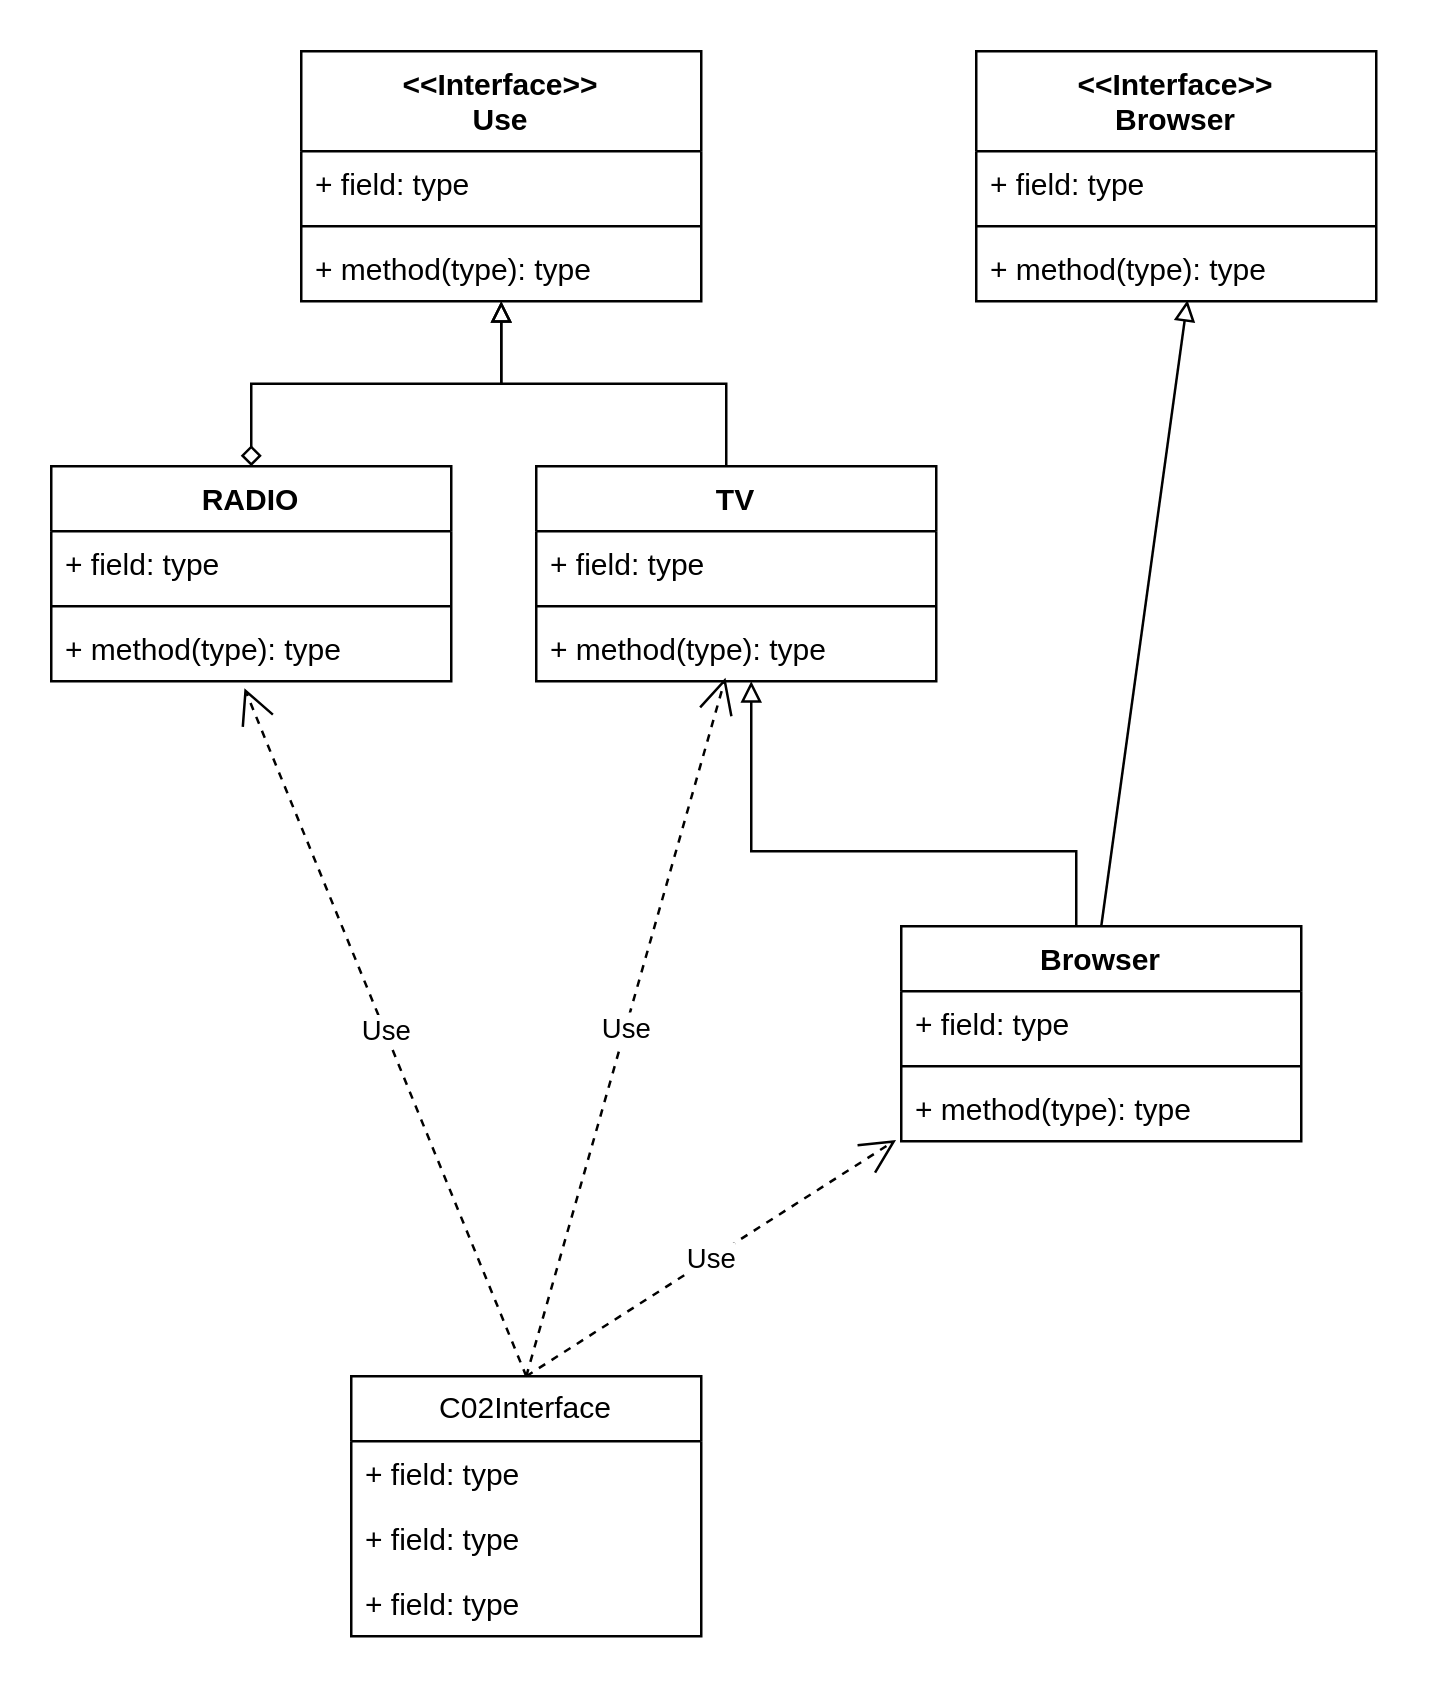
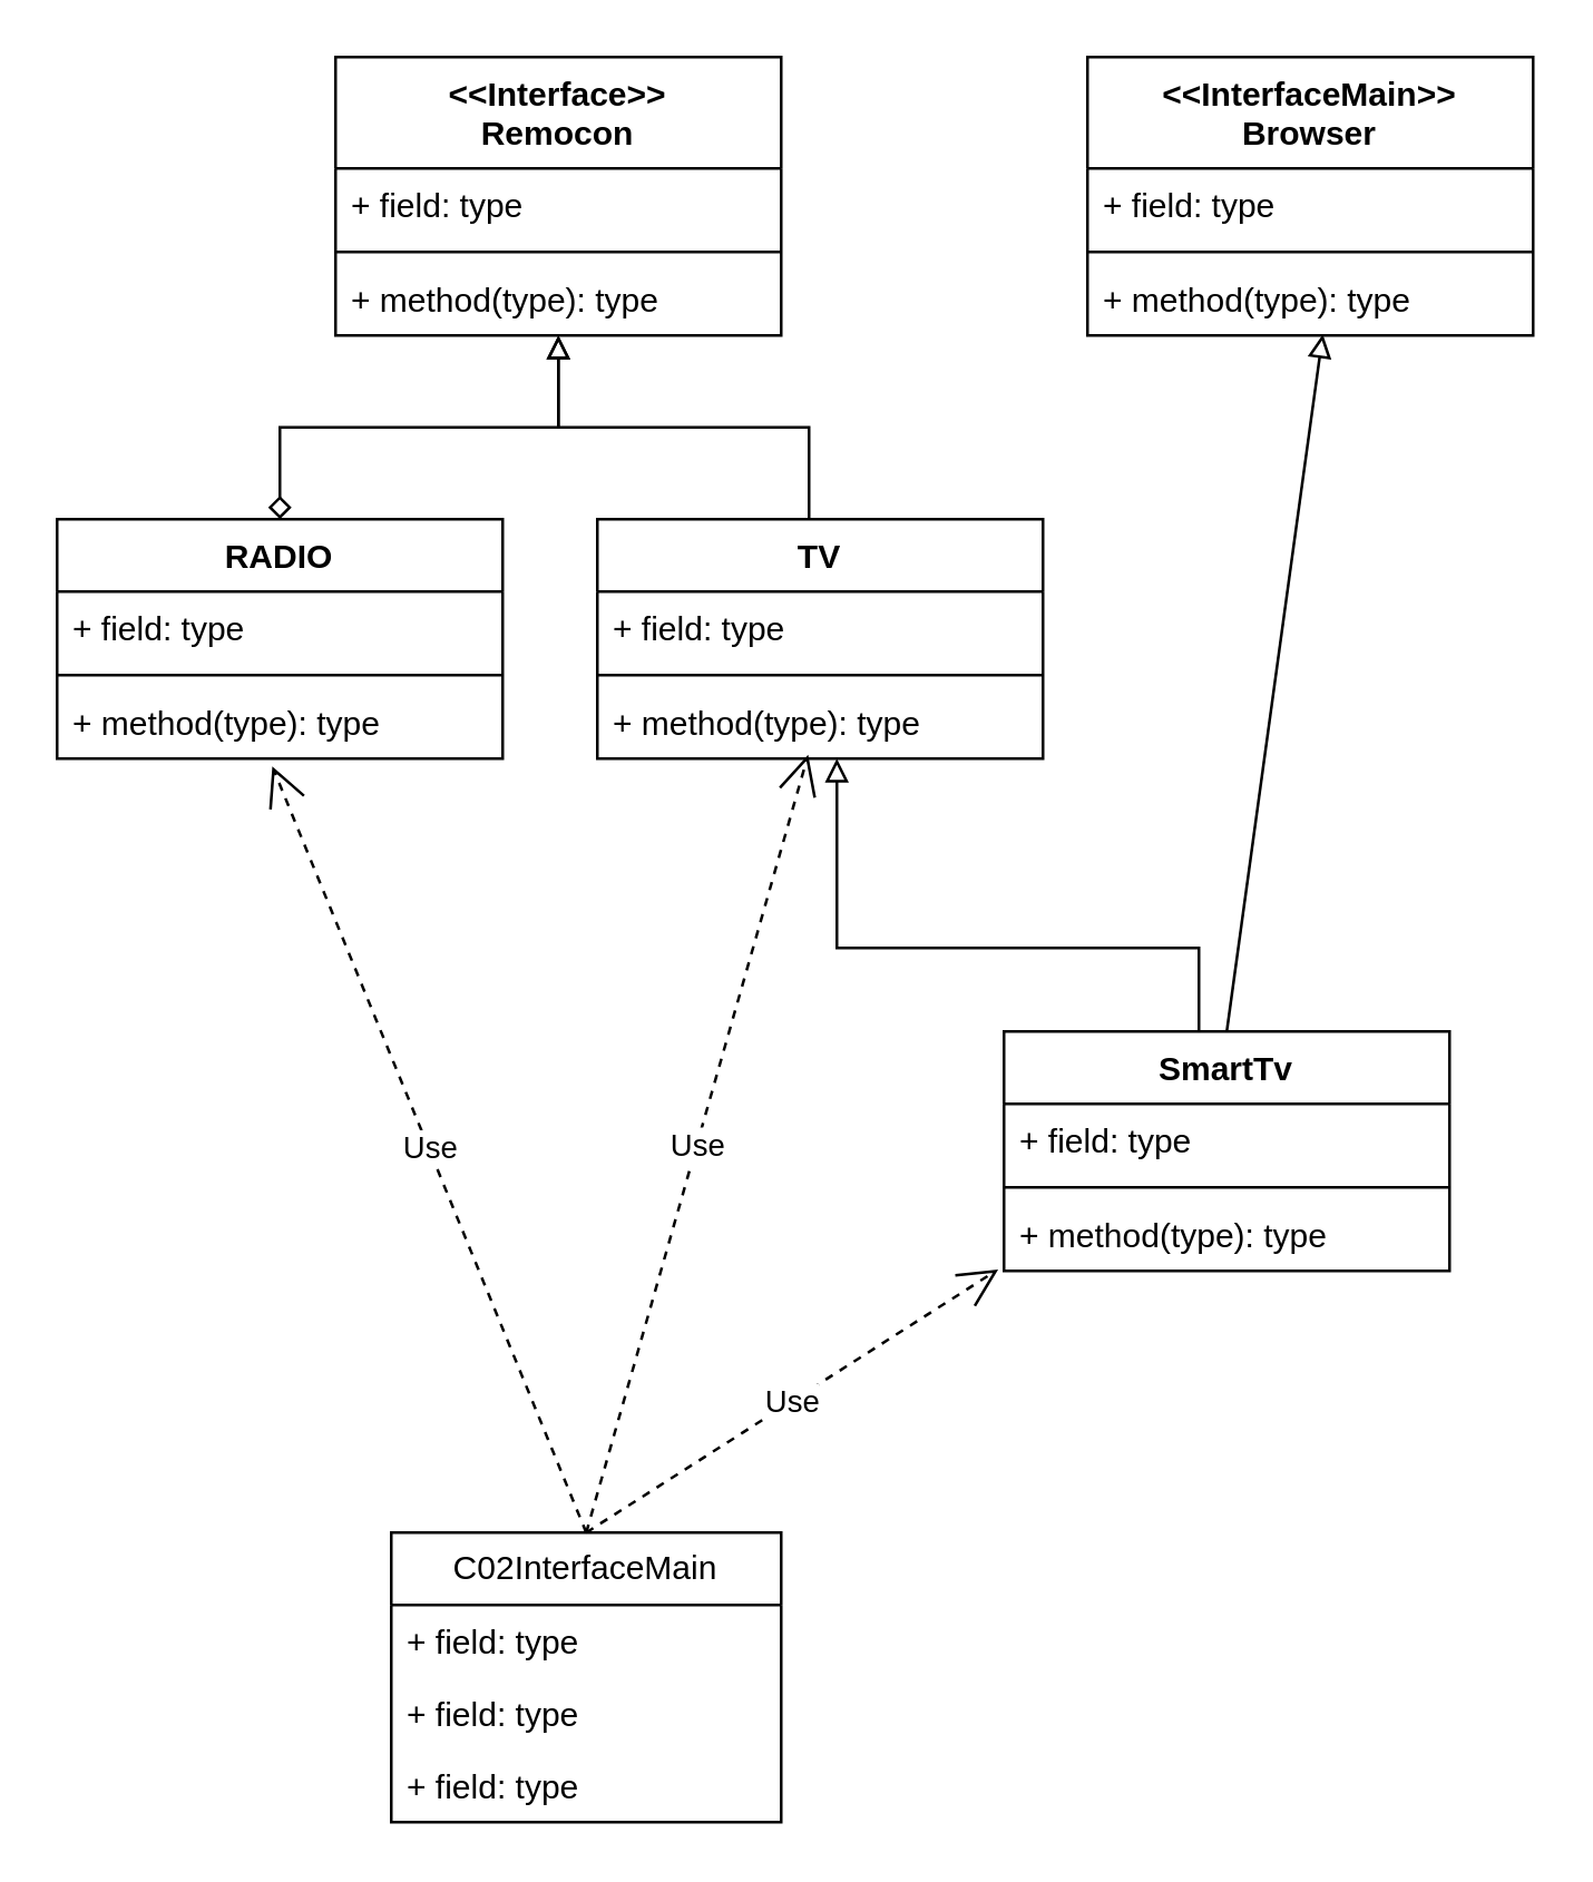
  <mxCell id="0" />
  <mxCell id="1" parent="0" />
  <mxCell id="2" value="" style="edgeStyle=orthogonalEdgeStyle;rounded=0;orthogonalLoop=1;jettySize=auto;html=1;endArrow=diamond;endFill=0;startArrow=block;startFill=0;" parent="1" source="3" target="11" edge="1"><mxGeometry relative="1" as="geometry" /></mxCell>
- <mxCell id="3" value="&lt;div&gt;&amp;lt;&amp;lt;Interface&amp;gt;&amp;gt;&lt;/div&gt;Use" style="swimlane;fontStyle=1;align=center;verticalAlign=top;childLayout=stackLayout;horizontal=1;startSize=40;horizontalStack=0;resizeParent=1;resizeParentMax=0;resizeLast=0;collapsible=1;marginBottom=0;whiteSpace=wrap;html=1;" parent="1" vertex="1"><mxGeometry x="120" y="20" width="160" height="100" as="geometry" /></mxCell>
+ <mxCell id="3" value="&lt;div&gt;&amp;lt;&amp;lt;Interface&amp;gt;&amp;gt;&lt;/div&gt;Remocon" style="swimlane;fontStyle=1;align=center;verticalAlign=top;childLayout=stackLayout;horizontal=1;startSize=40;horizontalStack=0;resizeParent=1;resizeParentMax=0;resizeLast=0;collapsible=1;marginBottom=0;whiteSpace=wrap;html=1;" parent="1" vertex="1"><mxGeometry x="120" y="20" width="160" height="100" as="geometry" /></mxCell>
  <mxCell id="4" value="+ field: type" style="text;strokeColor=none;fillColor=none;align=left;verticalAlign=top;spacingLeft=4;spacingRight=4;overflow=hidden;rotatable=0;points=[[0,0.5],[1,0.5]];portConstraint=eastwest;whiteSpace=wrap;html=1;" parent="3" vertex="1"><mxGeometry y="40" width="160" height="26" as="geometry" /></mxCell>
  <mxCell id="5" value="" style="line;strokeWidth=1;fillColor=none;align=left;verticalAlign=middle;spacingTop=-1;spacingLeft=3;spacingRight=3;rotatable=0;labelPosition=right;points=[];portConstraint=eastwest;strokeColor=inherit;" parent="3" vertex="1"><mxGeometry y="66" width="160" height="8" as="geometry" /></mxCell>
  <mxCell id="6" value="+ method(type): type" style="text;strokeColor=none;fillColor=none;align=left;verticalAlign=top;spacingLeft=4;spacingRight=4;overflow=hidden;rotatable=0;points=[[0,0.5],[1,0.5]];portConstraint=eastwest;whiteSpace=wrap;html=1;" parent="3" vertex="1"><mxGeometry y="74" width="160" height="26" as="geometry" /></mxCell>
- <mxCell id="7" value="&lt;div&gt;&amp;lt;&amp;lt;Interface&amp;gt;&amp;gt;&lt;/div&gt;Browser" style="swimlane;fontStyle=1;align=center;verticalAlign=top;childLayout=stackLayout;horizontal=1;startSize=40;horizontalStack=0;resizeParent=1;resizeParentMax=0;resizeLast=0;collapsible=1;marginBottom=0;whiteSpace=wrap;html=1;" parent="1" vertex="1"><mxGeometry x="390" y="20" width="160" height="100" as="geometry" /></mxCell>
+ <mxCell id="7" value="&lt;div&gt;&amp;lt;&amp;lt;InterfaceMain&amp;gt;&amp;gt;&lt;/div&gt;Browser" style="swimlane;fontStyle=1;align=center;verticalAlign=top;childLayout=stackLayout;horizontal=1;startSize=40;horizontalStack=0;resizeParent=1;resizeParentMax=0;resizeLast=0;collapsible=1;marginBottom=0;whiteSpace=wrap;html=1;" parent="1" vertex="1"><mxGeometry x="390" y="20" width="160" height="100" as="geometry" /></mxCell>
  <mxCell id="8" value="+ field: type" style="text;strokeColor=none;fillColor=none;align=left;verticalAlign=top;spacingLeft=4;spacingRight=4;overflow=hidden;rotatable=0;points=[[0,0.5],[1,0.5]];portConstraint=eastwest;whiteSpace=wrap;html=1;" parent="7" vertex="1"><mxGeometry y="40" width="160" height="26" as="geometry" /></mxCell>
  <mxCell id="9" value="" style="line;strokeWidth=1;fillColor=none;align=left;verticalAlign=middle;spacingTop=-1;spacingLeft=3;spacingRight=3;rotatable=0;labelPosition=right;points=[];portConstraint=eastwest;strokeColor=inherit;" parent="7" vertex="1"><mxGeometry y="66" width="160" height="8" as="geometry" /></mxCell>
  <mxCell id="10" value="+ method(type): type" style="text;strokeColor=none;fillColor=none;align=left;verticalAlign=top;spacingLeft=4;spacingRight=4;overflow=hidden;rotatable=0;points=[[0,0.5],[1,0.5]];portConstraint=eastwest;whiteSpace=wrap;html=1;" parent="7" vertex="1"><mxGeometry y="74" width="160" height="26" as="geometry" /></mxCell>
  <mxCell id="11" value="RADIO" style="swimlane;fontStyle=1;align=center;verticalAlign=top;childLayout=stackLayout;horizontal=1;startSize=26;horizontalStack=0;resizeParent=1;resizeParentMax=0;resizeLast=0;collapsible=1;marginBottom=0;whiteSpace=wrap;html=1;" parent="1" vertex="1"><mxGeometry x="20" y="186" width="160" height="86" as="geometry" /></mxCell>
  <mxCell id="12" value="+ field: type" style="text;strokeColor=none;fillColor=none;align=left;verticalAlign=top;spacingLeft=4;spacingRight=4;overflow=hidden;rotatable=0;points=[[0,0.5],[1,0.5]];portConstraint=eastwest;whiteSpace=wrap;html=1;" parent="11" vertex="1"><mxGeometry y="26" width="160" height="26" as="geometry" /></mxCell>
  <mxCell id="13" value="" style="line;strokeWidth=1;fillColor=none;align=left;verticalAlign=middle;spacingTop=-1;spacingLeft=3;spacingRight=3;rotatable=0;labelPosition=right;points=[];portConstraint=eastwest;strokeColor=inherit;" parent="11" vertex="1"><mxGeometry y="52" width="160" height="8" as="geometry" /></mxCell>
  <mxCell id="14" value="+ method(type): type" style="text;strokeColor=none;fillColor=none;align=left;verticalAlign=top;spacingLeft=4;spacingRight=4;overflow=hidden;rotatable=0;points=[[0,0.5],[1,0.5]];portConstraint=eastwest;whiteSpace=wrap;html=1;" parent="11" vertex="1"><mxGeometry y="60" width="160" height="26" as="geometry" /></mxCell>
  <mxCell id="15" value="" style="edgeStyle=orthogonalEdgeStyle;rounded=0;orthogonalLoop=1;jettySize=auto;html=1;endArrow=block;endFill=0;" parent="1" source="16" target="6" edge="1"><mxGeometry relative="1" as="geometry"><Array as="points"><mxPoint x="290" y="153" /><mxPoint x="200" y="153" /></Array></mxGeometry></mxCell>
  <mxCell id="16" value="TV" style="swimlane;fontStyle=1;align=center;verticalAlign=top;childLayout=stackLayout;horizontal=1;startSize=26;horizontalStack=0;resizeParent=1;resizeParentMax=0;resizeLast=0;collapsible=1;marginBottom=0;whiteSpace=wrap;html=1;" parent="1" vertex="1"><mxGeometry x="214" y="186" width="160" height="86" as="geometry" /></mxCell>
  <mxCell id="17" value="+ field: type" style="text;strokeColor=none;fillColor=none;align=left;verticalAlign=top;spacingLeft=4;spacingRight=4;overflow=hidden;rotatable=0;points=[[0,0.5],[1,0.5]];portConstraint=eastwest;whiteSpace=wrap;html=1;" parent="16" vertex="1"><mxGeometry y="26" width="160" height="26" as="geometry" /></mxCell>
  <mxCell id="18" value="" style="line;strokeWidth=1;fillColor=none;align=left;verticalAlign=middle;spacingTop=-1;spacingLeft=3;spacingRight=3;rotatable=0;labelPosition=right;points=[];portConstraint=eastwest;strokeColor=inherit;" parent="16" vertex="1"><mxGeometry y="52" width="160" height="8" as="geometry" /></mxCell>
  <mxCell id="19" value="+ method(type): type" style="text;strokeColor=none;fillColor=none;align=left;verticalAlign=top;spacingLeft=4;spacingRight=4;overflow=hidden;rotatable=0;points=[[0,0.5],[1,0.5]];portConstraint=eastwest;whiteSpace=wrap;html=1;" parent="16" vertex="1"><mxGeometry y="60" width="160" height="26" as="geometry" /></mxCell>
  <mxCell id="20" value="" style="edgeStyle=orthogonalEdgeStyle;rounded=0;orthogonalLoop=1;jettySize=auto;html=1;endArrow=block;endFill=0;" parent="1" source="21" target="19" edge="1"><mxGeometry relative="1" as="geometry"><mxPoint x="430" y="370" as="sourcePoint" /><Array as="points"><mxPoint x="430" y="340" /><mxPoint x="300" y="340" /></Array></mxGeometry></mxCell>
- <mxCell id="21" value="Browser" style="swimlane;fontStyle=1;align=center;verticalAlign=top;childLayout=stackLayout;horizontal=1;startSize=26;horizontalStack=0;resizeParent=1;resizeParentMax=0;resizeLast=0;collapsible=1;marginBottom=0;whiteSpace=wrap;html=1;" parent="1" vertex="1"><mxGeometry x="360" y="370" width="160" height="86" as="geometry" /></mxCell>
+ <mxCell id="21" value="SmartTv" style="swimlane;fontStyle=1;align=center;verticalAlign=top;childLayout=stackLayout;horizontal=1;startSize=26;horizontalStack=0;resizeParent=1;resizeParentMax=0;resizeLast=0;collapsible=1;marginBottom=0;whiteSpace=wrap;html=1;" parent="1" vertex="1"><mxGeometry x="360" y="370" width="160" height="86" as="geometry" /></mxCell>
  <mxCell id="22" value="+ field: type" style="text;strokeColor=none;fillColor=none;align=left;verticalAlign=top;spacingLeft=4;spacingRight=4;overflow=hidden;rotatable=0;points=[[0,0.5],[1,0.5]];portConstraint=eastwest;whiteSpace=wrap;html=1;" parent="21" vertex="1"><mxGeometry y="26" width="160" height="26" as="geometry" /></mxCell>
  <mxCell id="23" value="" style="line;strokeWidth=1;fillColor=none;align=left;verticalAlign=middle;spacingTop=-1;spacingLeft=3;spacingRight=3;rotatable=0;labelPosition=right;points=[];portConstraint=eastwest;strokeColor=inherit;" parent="21" vertex="1"><mxGeometry y="52" width="160" height="8" as="geometry" /></mxCell>
  <mxCell id="24" value="+ method(type): type" style="text;strokeColor=none;fillColor=none;align=left;verticalAlign=top;spacingLeft=4;spacingRight=4;overflow=hidden;rotatable=0;points=[[0,0.5],[1,0.5]];portConstraint=eastwest;whiteSpace=wrap;html=1;" parent="21" vertex="1"><mxGeometry y="60" width="160" height="26" as="geometry" /></mxCell>
  <mxCell id="25" value="" style="endArrow=block;html=1;rounded=0;entryX=0.528;entryY=0.984;entryDx=0;entryDy=0;entryPerimeter=0;exitX=0.5;exitY=0;exitDx=0;exitDy=0;endFill=0;" parent="1" source="21" target="10" edge="1"><mxGeometry width="50" height="50" relative="1" as="geometry"><mxPoint x="260" y="280" as="sourcePoint" /><mxPoint x="310" y="230" as="targetPoint" /></mxGeometry></mxCell>
- <mxCell id="26" value="C02Interface" style="swimlane;fontStyle=0;childLayout=stackLayout;horizontal=1;startSize=26;fillColor=none;horizontalStack=0;resizeParent=1;resizeParentMax=0;resizeLast=0;collapsible=1;marginBottom=0;whiteSpace=wrap;html=1;" parent="1" vertex="1"><mxGeometry x="140" y="550" width="140" height="104" as="geometry" /></mxCell>
+ <mxCell id="26" value="C02InterfaceMain" style="swimlane;fontStyle=0;childLayout=stackLayout;horizontal=1;startSize=26;fillColor=none;horizontalStack=0;resizeParent=1;resizeParentMax=0;resizeLast=0;collapsible=1;marginBottom=0;whiteSpace=wrap;html=1;" parent="1" vertex="1"><mxGeometry x="140" y="550" width="140" height="104" as="geometry" /></mxCell>
  <mxCell id="27" value="+ field: type" style="text;strokeColor=none;fillColor=none;align=left;verticalAlign=top;spacingLeft=4;spacingRight=4;overflow=hidden;rotatable=0;points=[[0,0.5],[1,0.5]];portConstraint=eastwest;whiteSpace=wrap;html=1;" parent="26" vertex="1"><mxGeometry y="26" width="140" height="26" as="geometry" /></mxCell>
  <mxCell id="28" value="+ field: type" style="text;strokeColor=none;fillColor=none;align=left;verticalAlign=top;spacingLeft=4;spacingRight=4;overflow=hidden;rotatable=0;points=[[0,0.5],[1,0.5]];portConstraint=eastwest;whiteSpace=wrap;html=1;" parent="26" vertex="1"><mxGeometry y="52" width="140" height="26" as="geometry" /></mxCell>
  <mxCell id="29" value="+ field: type" style="text;strokeColor=none;fillColor=none;align=left;verticalAlign=top;spacingLeft=4;spacingRight=4;overflow=hidden;rotatable=0;points=[[0,0.5],[1,0.5]];portConstraint=eastwest;whiteSpace=wrap;html=1;" parent="26" vertex="1"><mxGeometry y="78" width="140" height="26" as="geometry" /></mxCell>
  <mxCell id="30" value="Use" style="endArrow=open;endSize=12;dashed=1;html=1;rounded=0;entryX=0.483;entryY=1.106;entryDx=0;entryDy=0;entryPerimeter=0;" parent="1" target="14" edge="1"><mxGeometry width="160" relative="1" as="geometry"><mxPoint x="210" y="550" as="sourcePoint" /><mxPoint x="360" y="460" as="targetPoint" /></mxGeometry></mxCell>
  <mxCell id="31" value="Use" style="endArrow=open;endSize=12;dashed=1;html=1;rounded=0;entryX=0.473;entryY=0.947;entryDx=0;entryDy=0;entryPerimeter=0;exitX=0.5;exitY=0;exitDx=0;exitDy=0;" parent="1" source="26" target="19" edge="1"><mxGeometry width="160" relative="1" as="geometry"><mxPoint x="211" y="557" as="sourcePoint" /><mxPoint x="107" y="285" as="targetPoint" /></mxGeometry></mxCell>
  <mxCell id="32" value="Use" style="endArrow=open;endSize=12;dashed=1;html=1;rounded=0;entryX=-0.013;entryY=0.979;entryDx=0;entryDy=0;entryPerimeter=0;exitX=0.5;exitY=0;exitDx=0;exitDy=0;" parent="1" source="26" target="24" edge="1"><mxGeometry width="160" relative="1" as="geometry"><mxPoint x="220" y="560" as="sourcePoint" /><mxPoint x="300" y="281" as="targetPoint" /></mxGeometry></mxCell>
